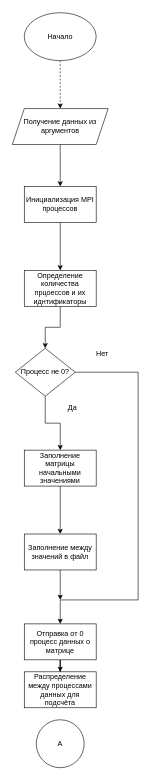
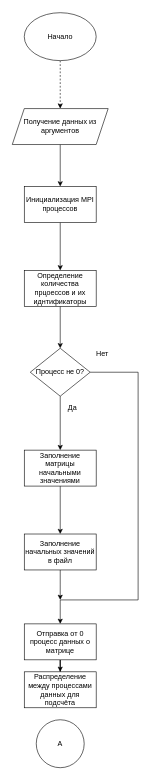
  <mxCell id="0" />
  <mxCell id="1" parent="0" />
  <mxCell id="2" style="edgeStyle=orthogonalEdgeStyle;rounded=0;orthogonalLoop=1;jettySize=auto;html=1;dashed=1;" parent="1" source="3" target="5" edge="1"><mxGeometry relative="1" as="geometry" /></mxCell>
  <mxCell id="3" value="Начало" style="ellipse;whiteSpace=wrap;html=1;" parent="1" vertex="1"><mxGeometry x="40" y="20" width="120" height="80" as="geometry" /></mxCell>
  <mxCell id="4" style="edgeStyle=orthogonalEdgeStyle;rounded=0;orthogonalLoop=1;jettySize=auto;html=1;entryX=0.5;entryY=0;entryDx=0;entryDy=0;" parent="1" source="5" target="7" edge="1"><mxGeometry relative="1" as="geometry" /></mxCell>
  <mxCell id="5" value="Получение данных из аргументов" style="shape=parallelogram;perimeter=parallelogramPerimeter;whiteSpace=wrap;html=1;fixedSize=1;" parent="1" vertex="1"><mxGeometry x="20" y="180" width="160" height="60" as="geometry" /></mxCell>
  <mxCell id="6" value="" style="edgeStyle=orthogonalEdgeStyle;rounded=0;orthogonalLoop=1;jettySize=auto;html=1;" parent="1" source="7" target="9" edge="1"><mxGeometry relative="1" as="geometry" /></mxCell>
  <mxCell id="7" value="Инициализация MPI процессов" style="rounded=0;whiteSpace=wrap;html=1;" parent="1" vertex="1"><mxGeometry x="40" y="310" width="120" height="60" as="geometry" /></mxCell>
  <mxCell id="8" value="" style="edgeStyle=orthogonalEdgeStyle;rounded=0;orthogonalLoop=1;jettySize=auto;html=1;" parent="1" source="9" target="12" edge="1"><mxGeometry relative="1" as="geometry" /></mxCell>
  <mxCell id="9" value="Определение количества прцоессов и их иднтификаторы" style="rounded=0;whiteSpace=wrap;html=1;" parent="1" vertex="1"><mxGeometry x="40" y="450" width="120" height="60" as="geometry" /></mxCell>
  <mxCell id="10" value="" style="edgeStyle=orthogonalEdgeStyle;rounded=0;orthogonalLoop=1;jettySize=auto;html=1;" parent="1" source="12" target="14" edge="1"><mxGeometry relative="1" as="geometry" /></mxCell>
  <mxCell id="11" style="edgeStyle=orthogonalEdgeStyle;rounded=0;orthogonalLoop=1;jettySize=auto;html=1;exitX=1;exitY=0.5;exitDx=0;exitDy=0;" parent="1" source="12" edge="1"><mxGeometry relative="1" as="geometry"><mxPoint x="100" y="1040" as="targetPoint" /><Array as="points"><mxPoint x="230" y="620" /><mxPoint x="230" y="1000" /><mxPoint x="100" y="1000" /></Array></mxGeometry></mxCell>
- <mxCell id="12" value="Процесс не 0?" style="rhombus;whiteSpace=wrap;html=1;rounded=0;" parent="1" vertex="1"><mxGeometry x="25" y="580" width="100" height="80" as="geometry" /></mxCell>
+ <mxCell id="12" value="Процесс не 0?" style="rhombus;whiteSpace=wrap;html=1;rounded=0;" parent="1" vertex="1"><mxGeometry x="50" y="580" width="100" height="80" as="geometry" /></mxCell>
  <mxCell id="13" value="" style="edgeStyle=orthogonalEdgeStyle;rounded=0;orthogonalLoop=1;jettySize=auto;html=1;" parent="1" source="14" target="16" edge="1"><mxGeometry relative="1" as="geometry" /></mxCell>
  <mxCell id="14" value="Заполнение матрицы начальными значениями" style="whiteSpace=wrap;html=1;rounded=0;" parent="1" vertex="1"><mxGeometry x="40" y="750" width="120" height="60" as="geometry" /></mxCell>
  <mxCell id="15" style="edgeStyle=orthogonalEdgeStyle;rounded=0;orthogonalLoop=1;jettySize=auto;html=1;" parent="1" source="16" edge="1"><mxGeometry relative="1" as="geometry"><mxPoint x="100" y="1000" as="targetPoint" /></mxGeometry></mxCell>
- <mxCell id="16" value="Заполнение между значений в файл" style="whiteSpace=wrap;html=1;rounded=0;" parent="1" vertex="1"><mxGeometry x="40" y="890" width="120" height="60" as="geometry" /></mxCell>
+ <mxCell id="16" value="Заполнение начальных значений в файл" style="whiteSpace=wrap;html=1;rounded=0;" parent="1" vertex="1"><mxGeometry x="40" y="890" width="120" height="60" as="geometry" /></mxCell>
  <mxCell id="17" value="" style="edgeStyle=orthogonalEdgeStyle;rounded=0;orthogonalLoop=1;jettySize=auto;html=1;" parent="1" source="18" target="19" edge="1"><mxGeometry relative="1" as="geometry" /></mxCell>
  <mxCell id="18" value="Отправка от 0 процесс данных о матрице" style="rounded=0;whiteSpace=wrap;html=1;" parent="1" vertex="1"><mxGeometry x="40" y="1040" width="120" height="60" as="geometry" /></mxCell>
  <mxCell id="19" value="Распределение между процессами данных для подсчёта" style="rounded=0;whiteSpace=wrap;html=1;" parent="1" vertex="1"><mxGeometry x="40" y="1120" width="120" height="60" as="geometry" /></mxCell>
  <mxCell id="20" value="A" style="ellipse;whiteSpace=wrap;html=1;aspect=fixed;" parent="1" vertex="1"><mxGeometry x="60" y="1200" width="80" height="80" as="geometry" /></mxCell>
  <mxCell id="21" value="Да" style="text;html=1;align=center;verticalAlign=middle;resizable=0;points=[];autosize=1;strokeColor=none;fillColor=none;" vertex="1" parent="1"><mxGeometry x="105" y="670" width="30" height="20" as="geometry" /></mxCell>
  <mxCell id="22" value="Нет" style="text;html=1;align=center;verticalAlign=middle;resizable=0;points=[];autosize=1;strokeColor=none;fillColor=none;" vertex="1" parent="1"><mxGeometry x="150" y="580" width="40" height="20" as="geometry" /></mxCell>
